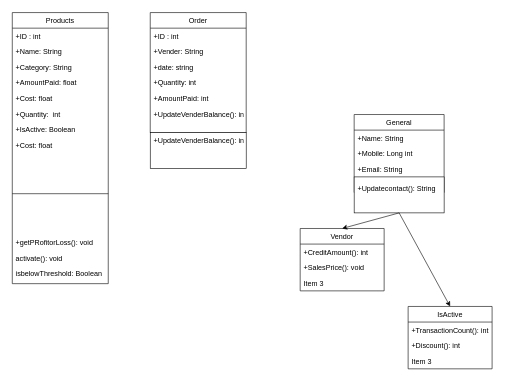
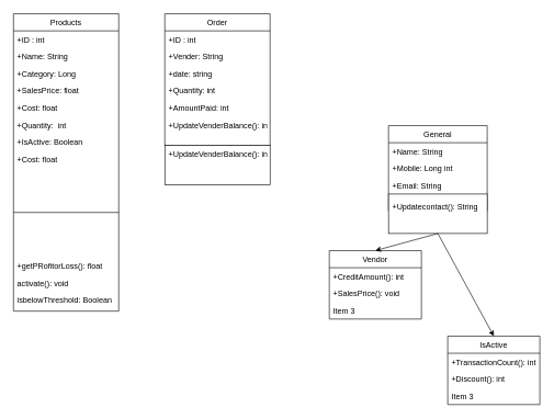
  <mxCell id="0" />
  <mxCell id="1" parent="0" />
  <mxCell id="2" value="Products" style="swimlane;fontStyle=0;align=center;verticalAlign=top;childLayout=stackLayout;horizontal=1;startSize=26;horizontalStack=0;resizeParent=1;resizeLast=0;collapsible=1;marginBottom=0;rounded=0;shadow=0;strokeWidth=1;" parent="1" vertex="1"><mxGeometry x="20" y="20" width="160" height="452" as="geometry"><mxRectangle x="550" y="140" width="160" height="26" as="alternateBounds" /></mxGeometry></mxCell>
  <mxCell id="3" value="+ID : int" style="text;align=left;verticalAlign=top;spacingLeft=4;spacingRight=4;overflow=hidden;rotatable=0;points=[[0,0.5],[1,0.5]];portConstraint=eastwest;" parent="2" vertex="1"><mxGeometry y="26" width="160" height="26" as="geometry" /></mxCell>
  <mxCell id="4" value="+Name: String" style="text;align=left;verticalAlign=top;spacingLeft=4;spacingRight=4;overflow=hidden;rotatable=0;points=[[0,0.5],[1,0.5]];portConstraint=eastwest;rounded=0;shadow=0;html=0;" parent="2" vertex="1"><mxGeometry y="52" width="160" height="26" as="geometry" /></mxCell>
- <mxCell id="5" value="+Category: String" style="text;align=left;verticalAlign=top;spacingLeft=4;spacingRight=4;overflow=hidden;rotatable=0;points=[[0,0.5],[1,0.5]];portConstraint=eastwest;rounded=0;shadow=0;html=0;" parent="2" vertex="1"><mxGeometry y="78" width="160" height="26" as="geometry" /></mxCell>
- <mxCell id="6" value="+AmountPaid: float" style="text;align=left;verticalAlign=top;spacingLeft=4;spacingRight=4;overflow=hidden;rotatable=0;points=[[0,0.5],[1,0.5]];portConstraint=eastwest;rounded=0;shadow=0;html=0;" parent="2" vertex="1"><mxGeometry y="104" width="160" height="26" as="geometry" /></mxCell>
+ <mxCell id="5" value="+Category: Long" style="text;align=left;verticalAlign=top;spacingLeft=4;spacingRight=4;overflow=hidden;rotatable=0;points=[[0,0.5],[1,0.5]];portConstraint=eastwest;rounded=0;shadow=0;html=0;" parent="2" vertex="1"><mxGeometry y="78" width="160" height="26" as="geometry" /></mxCell>
+ <mxCell id="6" value="+SalesPrice: float" style="text;align=left;verticalAlign=top;spacingLeft=4;spacingRight=4;overflow=hidden;rotatable=0;points=[[0,0.5],[1,0.5]];portConstraint=eastwest;rounded=0;shadow=0;html=0;" parent="2" vertex="1"><mxGeometry y="104" width="160" height="26" as="geometry" /></mxCell>
  <mxCell id="7" value="+Cost: float" style="text;align=left;verticalAlign=top;spacingLeft=4;spacingRight=4;overflow=hidden;rotatable=0;points=[[0,0.5],[1,0.5]];portConstraint=eastwest;rounded=0;shadow=0;html=0;" parent="2" vertex="1"><mxGeometry y="130" width="160" height="26" as="geometry" /></mxCell>
  <mxCell id="8" value="+Quantity:  int" style="text;align=left;verticalAlign=top;spacingLeft=4;spacingRight=4;overflow=hidden;rotatable=0;points=[[0,0.5],[1,0.5]];portConstraint=eastwest;rounded=0;shadow=0;html=0;" vertex="1" parent="2"><mxGeometry y="156" width="160" height="26" as="geometry" /></mxCell>
  <mxCell id="9" value="+IsActive: Boolean" style="text;align=left;verticalAlign=top;spacingLeft=4;spacingRight=4;overflow=hidden;rotatable=0;points=[[0,0.5],[1,0.5]];portConstraint=eastwest;rounded=0;shadow=0;html=0;" vertex="1" parent="2"><mxGeometry y="182" width="160" height="26" as="geometry" /></mxCell>
  <mxCell id="10" value="+Cost: float" style="text;align=left;verticalAlign=top;spacingLeft=4;spacingRight=4;overflow=hidden;rotatable=0;points=[[0,0.5],[1,0.5]];portConstraint=eastwest;rounded=0;shadow=0;html=0;" vertex="1" parent="2"><mxGeometry y="208" width="160" height="26" as="geometry" /></mxCell>
  <mxCell id="11" value="" style="line;html=1;strokeWidth=1;align=left;verticalAlign=middle;spacingTop=-1;spacingLeft=3;spacingRight=3;rotatable=0;labelPosition=right;points=[];portConstraint=eastwest;" parent="2" vertex="1"><mxGeometry y="234" width="160" height="136" as="geometry" /></mxCell>
- <mxCell id="12" value="+getPRofitorLoss(): void" style="text;align=left;verticalAlign=top;spacingLeft=4;spacingRight=4;overflow=hidden;rotatable=0;points=[[0,0.5],[1,0.5]];portConstraint=eastwest;" vertex="1" parent="2"><mxGeometry y="370" width="160" height="26" as="geometry" /></mxCell>
+ <mxCell id="12" value="+getPRofitorLoss(): float" style="text;align=left;verticalAlign=top;spacingLeft=4;spacingRight=4;overflow=hidden;rotatable=0;points=[[0,0.5],[1,0.5]];portConstraint=eastwest;" vertex="1" parent="2"><mxGeometry y="370" width="160" height="26" as="geometry" /></mxCell>
  <mxCell id="13" value="activate(): void" style="text;align=left;verticalAlign=top;spacingLeft=4;spacingRight=4;overflow=hidden;rotatable=0;points=[[0,0.5],[1,0.5]];portConstraint=eastwest;" parent="2" vertex="1"><mxGeometry y="396" width="160" height="26" as="geometry" /></mxCell>
  <mxCell id="14" value="isbelowThreshold: Boolean" style="text;align=left;verticalAlign=top;spacingLeft=4;spacingRight=4;overflow=hidden;rotatable=0;points=[[0,0.5],[1,0.5]];portConstraint=eastwest;" parent="2" vertex="1"><mxGeometry y="422" width="160" height="30" as="geometry" /></mxCell>
  <mxCell id="15" value="General" style="swimlane;fontStyle=0;childLayout=stackLayout;horizontal=1;startSize=26;fillColor=none;horizontalStack=0;resizeParent=1;resizeParentMax=0;resizeLast=0;collapsible=1;marginBottom=0;" vertex="1" parent="1"><mxGeometry x="590" y="190" width="150" height="130" as="geometry" /></mxCell>
  <mxCell id="16" value="+Name: String" style="text;strokeColor=none;fillColor=none;align=left;verticalAlign=top;spacingLeft=4;spacingRight=4;overflow=hidden;rotatable=0;points=[[0,0.5],[1,0.5]];portConstraint=eastwest;" vertex="1" parent="15"><mxGeometry y="26" width="150" height="26" as="geometry" /></mxCell>
  <mxCell id="17" value="+Mobile: Long int" style="text;strokeColor=none;fillColor=none;align=left;verticalAlign=top;spacingLeft=4;spacingRight=4;overflow=hidden;rotatable=0;points=[[0,0.5],[1,0.5]];portConstraint=eastwest;" vertex="1" parent="15"><mxGeometry y="52" width="150" height="26" as="geometry" /></mxCell>
  <mxCell id="18" value="+Email: String" style="text;strokeColor=none;fillColor=none;align=left;verticalAlign=top;spacingLeft=4;spacingRight=4;overflow=hidden;rotatable=0;points=[[0,0.5],[1,0.5]];portConstraint=eastwest;" vertex="1" parent="15"><mxGeometry y="78" width="150" height="26" as="geometry" /></mxCell>
  <mxCell id="19" value="+Mobile: Long int" style="text;strokeColor=none;fillColor=none;align=left;verticalAlign=top;spacingLeft=4;spacingRight=4;overflow=hidden;rotatable=0;points=[[0,0.5],[1,0.5]];portConstraint=eastwest;" vertex="1" parent="15"><mxGeometry y="104" width="150" height="26" as="geometry" /></mxCell>
  <mxCell id="20" value="Vendor" style="swimlane;fontStyle=0;childLayout=stackLayout;horizontal=1;startSize=26;fillColor=none;horizontalStack=0;resizeParent=1;resizeParentMax=0;resizeLast=0;collapsible=1;marginBottom=0;" vertex="1" parent="1"><mxGeometry x="500" y="380" width="140" height="104" as="geometry" /></mxCell>
  <mxCell id="21" value="+CreditAmount(): int" style="text;strokeColor=none;fillColor=none;align=left;verticalAlign=top;spacingLeft=4;spacingRight=4;overflow=hidden;rotatable=0;points=[[0,0.5],[1,0.5]];portConstraint=eastwest;" vertex="1" parent="20"><mxGeometry y="26" width="140" height="26" as="geometry" /></mxCell>
  <mxCell id="22" value="+SalesPrice(): void" style="text;strokeColor=none;fillColor=none;align=left;verticalAlign=top;spacingLeft=4;spacingRight=4;overflow=hidden;rotatable=0;points=[[0,0.5],[1,0.5]];portConstraint=eastwest;" vertex="1" parent="20"><mxGeometry y="52" width="140" height="26" as="geometry" /></mxCell>
  <mxCell id="23" value="Item 3" style="text;strokeColor=none;fillColor=none;align=left;verticalAlign=top;spacingLeft=4;spacingRight=4;overflow=hidden;rotatable=0;points=[[0,0.5],[1,0.5]];portConstraint=eastwest;" vertex="1" parent="20"><mxGeometry y="78" width="140" height="26" as="geometry" /></mxCell>
  <mxCell id="24" value="IsActive" style="swimlane;fontStyle=0;childLayout=stackLayout;horizontal=1;startSize=26;fillColor=none;horizontalStack=0;resizeParent=1;resizeParentMax=0;resizeLast=0;collapsible=1;marginBottom=0;" vertex="1" parent="1"><mxGeometry x="680" y="510" width="140" height="104" as="geometry" /></mxCell>
  <mxCell id="25" value="+TransactionCount(): int" style="text;strokeColor=none;fillColor=none;align=left;verticalAlign=top;spacingLeft=4;spacingRight=4;overflow=hidden;rotatable=0;points=[[0,0.5],[1,0.5]];portConstraint=eastwest;" vertex="1" parent="24"><mxGeometry y="26" width="140" height="26" as="geometry" /></mxCell>
  <mxCell id="26" value="+Discount(): int" style="text;strokeColor=none;fillColor=none;align=left;verticalAlign=top;spacingLeft=4;spacingRight=4;overflow=hidden;rotatable=0;points=[[0,0.5],[1,0.5]];portConstraint=eastwest;" vertex="1" parent="24"><mxGeometry y="52" width="140" height="26" as="geometry" /></mxCell>
  <mxCell id="27" value="Item 3" style="text;strokeColor=none;fillColor=none;align=left;verticalAlign=top;spacingLeft=4;spacingRight=4;overflow=hidden;rotatable=0;points=[[0,0.5],[1,0.5]];portConstraint=eastwest;" vertex="1" parent="24"><mxGeometry y="78" width="140" height="26" as="geometry" /></mxCell>
  <mxCell id="28" value="" style="rounded=0;whiteSpace=wrap;html=1;" vertex="1" parent="1"><mxGeometry x="590" y="294" width="150" height="60" as="geometry" /></mxCell>
  <mxCell id="29" value="+Updatecontact(): String" style="text;strokeColor=none;fillColor=none;align=left;verticalAlign=top;spacingLeft=4;spacingRight=4;overflow=hidden;rotatable=0;points=[[0,0.5],[1,0.5]];portConstraint=eastwest;" vertex="1" parent="1"><mxGeometry x="590" y="300" width="150" height="26" as="geometry" /></mxCell>
  <mxCell id="30" value="" style="endArrow=classic;html=1;entryX=0.5;entryY=0;entryDx=0;entryDy=0;exitX=0.5;exitY=1;exitDx=0;exitDy=0;" edge="1" parent="1" source="28" target="20"><mxGeometry width="50" height="50" relative="1" as="geometry"><mxPoint x="500" y="450" as="sourcePoint" /><mxPoint x="550" y="400" as="targetPoint" /></mxGeometry></mxCell>
  <mxCell id="31" value="" style="endArrow=classic;html=1;entryX=0.5;entryY=0;entryDx=0;entryDy=0;exitX=0.5;exitY=1;exitDx=0;exitDy=0;" edge="1" parent="1" source="28" target="24"><mxGeometry width="50" height="50" relative="1" as="geometry"><mxPoint x="670" y="360" as="sourcePoint" /><mxPoint x="580" y="390" as="targetPoint" /></mxGeometry></mxCell>
  <mxCell id="32" value="Order" style="swimlane;fontStyle=0;align=center;verticalAlign=top;childLayout=stackLayout;horizontal=1;startSize=26;horizontalStack=0;resizeParent=1;resizeLast=0;collapsible=1;marginBottom=0;rounded=0;shadow=0;strokeWidth=1;" vertex="1" parent="1"><mxGeometry x="250" y="20" width="160" height="200" as="geometry"><mxRectangle x="550" y="140" width="160" height="26" as="alternateBounds" /></mxGeometry></mxCell>
  <mxCell id="33" value="+ID : int" style="text;align=left;verticalAlign=top;spacingLeft=4;spacingRight=4;overflow=hidden;rotatable=0;points=[[0,0.5],[1,0.5]];portConstraint=eastwest;" vertex="1" parent="32"><mxGeometry y="26" width="160" height="26" as="geometry" /></mxCell>
  <mxCell id="34" value="+Vender: String" style="text;align=left;verticalAlign=top;spacingLeft=4;spacingRight=4;overflow=hidden;rotatable=0;points=[[0,0.5],[1,0.5]];portConstraint=eastwest;rounded=0;shadow=0;html=0;" vertex="1" parent="32"><mxGeometry y="52" width="160" height="26" as="geometry" /></mxCell>
  <mxCell id="35" value="+date: string" style="text;align=left;verticalAlign=top;spacingLeft=4;spacingRight=4;overflow=hidden;rotatable=0;points=[[0,0.5],[1,0.5]];portConstraint=eastwest;rounded=0;shadow=0;html=0;" vertex="1" parent="32"><mxGeometry y="78" width="160" height="26" as="geometry" /></mxCell>
  <mxCell id="36" value="+Quantity: int" style="text;align=left;verticalAlign=top;spacingLeft=4;spacingRight=4;overflow=hidden;rotatable=0;points=[[0,0.5],[1,0.5]];portConstraint=eastwest;rounded=0;shadow=0;html=0;" vertex="1" parent="32"><mxGeometry y="104" width="160" height="26" as="geometry" /></mxCell>
  <mxCell id="37" value="+AmountPaid: int" style="text;align=left;verticalAlign=top;spacingLeft=4;spacingRight=4;overflow=hidden;rotatable=0;points=[[0,0.5],[1,0.5]];portConstraint=eastwest;rounded=0;shadow=0;html=0;" vertex="1" parent="32"><mxGeometry y="130" width="160" height="26" as="geometry" /></mxCell>
  <mxCell id="38" value="+UpdateVenderBalance(): int" style="text;align=left;verticalAlign=top;spacingLeft=4;spacingRight=4;overflow=hidden;rotatable=0;points=[[0,0.5],[1,0.5]];portConstraint=eastwest;" vertex="1" parent="32"><mxGeometry y="156" width="160" height="26" as="geometry" /></mxCell>
  <mxCell id="39" value="" style="rounded=0;whiteSpace=wrap;html=1;" vertex="1" parent="1"><mxGeometry x="250" y="220" width="160" height="60" as="geometry" /></mxCell>
  <mxCell id="40" value="+UpdateVenderBalance(): int" style="text;align=left;verticalAlign=top;spacingLeft=4;spacingRight=4;overflow=hidden;rotatable=0;points=[[0,0.5],[1,0.5]];portConstraint=eastwest;rounded=0;shadow=0;html=0;" vertex="1" parent="1"><mxGeometry x="250" y="220" width="160" height="26" as="geometry" /></mxCell>
